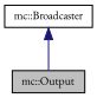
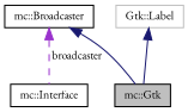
  digraph {
    fontname="EB Garamond"
    node [color=black fillcolor=white fontname="EB Garamond" fontsize=10 shape=record style=filled]
    edge [color=midnightblue dir=back fontname="EB Garamond" fontsize=10 labelfontname=Helvetica labelfontsize=10 style=solid]
-   n1 [fillcolor=grey75 fontcolor=black height=0.2 label="mc::Output" width=0.4]
+   n1 [fillcolor=grey75 fontcolor=black height=0.2 label="mc::Gtk" width=0.4]
+   n2 [height=0.2 label="mc::Interface" width=0.4]
    n3 [height=0.2 label="mc::Broadcaster" width=0.4]
+   n4 [color=grey75 height=0.2 label="Gtk::Label" width=0.4]
    n3 -> n1
+   n3 -> n2 [color=darkorchid3 label=" broadcaster" style=dashed]
+   n4 -> n1
  }
